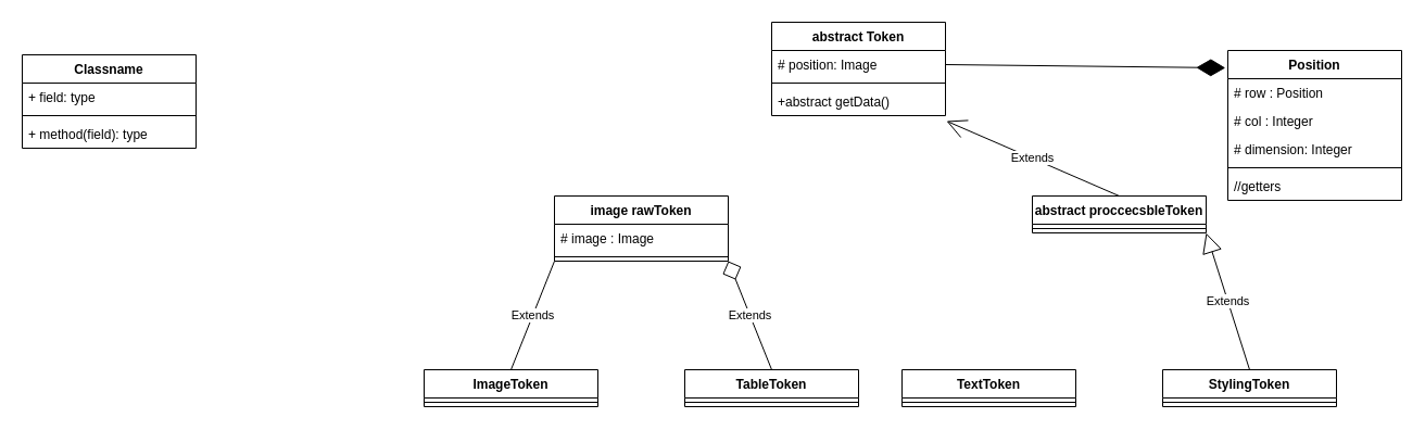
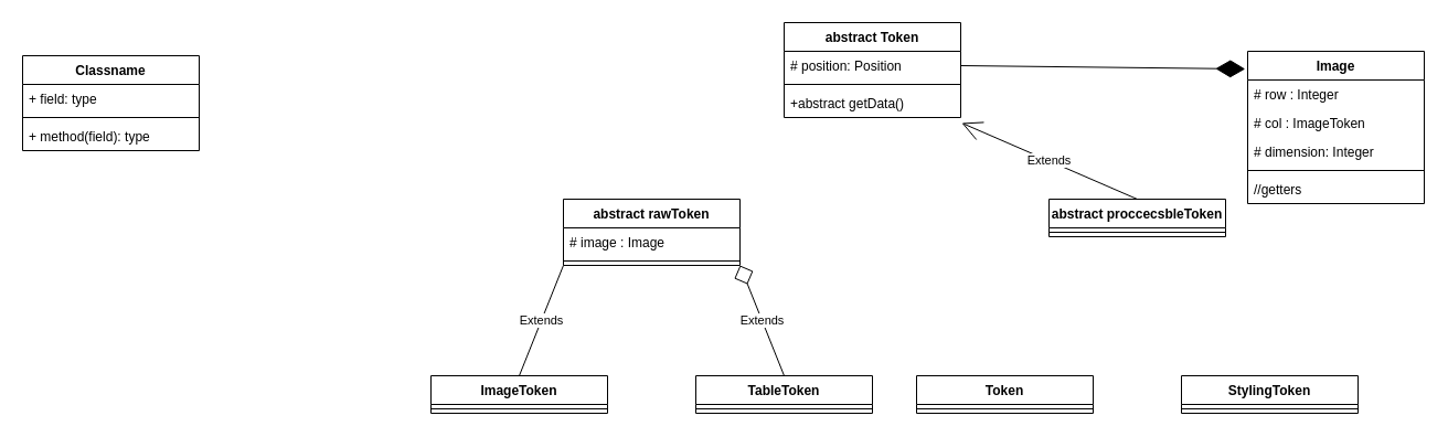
  <mxCell id="0" />
  <mxCell id="1" parent="0" />
- <mxCell id="2" value="image rawToken" style="swimlane;fontStyle=1;align=center;verticalAlign=top;childLayout=stackLayout;horizontal=1;startSize=26;horizontalStack=0;resizeParent=1;resizeParentMax=0;resizeLast=0;collapsible=1;marginBottom=0;" vertex="1" parent="1"><mxGeometry x="510" y="180" width="160" height="60" as="geometry" /></mxCell>
+ <mxCell id="2" value="abstract rawToken" style="swimlane;fontStyle=1;align=center;verticalAlign=top;childLayout=stackLayout;horizontal=1;startSize=26;horizontalStack=0;resizeParent=1;resizeParentMax=0;resizeLast=0;collapsible=1;marginBottom=0;" vertex="1" parent="1"><mxGeometry x="510" y="180" width="160" height="60" as="geometry" /></mxCell>
  <mxCell id="3" value="# image : Image" style="text;strokeColor=none;fillColor=none;align=left;verticalAlign=top;spacingLeft=4;spacingRight=4;overflow=hidden;rotatable=0;points=[[0,0.5],[1,0.5]];portConstraint=eastwest;" vertex="1" parent="2"><mxGeometry y="26" width="160" height="26" as="geometry" /></mxCell>
  <mxCell id="4" value="" style="line;strokeWidth=1;fillColor=none;align=left;verticalAlign=middle;spacingTop=-1;spacingLeft=3;spacingRight=3;rotatable=0;labelPosition=right;points=[];portConstraint=eastwest;" vertex="1" parent="2"><mxGeometry y="52" width="160" height="8" as="geometry" /></mxCell>
  <mxCell id="5" value="abstract Token" style="swimlane;fontStyle=1;align=center;verticalAlign=top;childLayout=stackLayout;horizontal=1;startSize=26;horizontalStack=0;resizeParent=1;resizeParentMax=0;resizeLast=0;collapsible=1;marginBottom=0;" vertex="1" parent="1"><mxGeometry x="710" width="160" height="86" as="geometry" y="20" /></mxCell>
- <mxCell id="6" value="# position: Image" style="text;strokeColor=none;fillColor=none;align=left;verticalAlign=top;spacingLeft=4;spacingRight=4;overflow=hidden;rotatable=0;points=[[0,0.5],[1,0.5]];portConstraint=eastwest;" vertex="1" parent="5"><mxGeometry y="26" width="160" height="26" as="geometry" /></mxCell>
+ <mxCell id="6" value="# position: Position" style="text;strokeColor=none;fillColor=none;align=left;verticalAlign=top;spacingLeft=4;spacingRight=4;overflow=hidden;rotatable=0;points=[[0,0.5],[1,0.5]];portConstraint=eastwest;" vertex="1" parent="5"><mxGeometry y="26" width="160" height="26" as="geometry" /></mxCell>
  <mxCell id="7" value="" style="line;strokeWidth=1;fillColor=none;align=left;verticalAlign=middle;spacingTop=-1;spacingLeft=3;spacingRight=3;rotatable=0;labelPosition=right;points=[];portConstraint=eastwest;" vertex="1" parent="5"><mxGeometry y="52" width="160" height="8" as="geometry" /></mxCell>
  <mxCell id="8" value="+abstract getData()" style="text;strokeColor=none;fillColor=none;align=left;verticalAlign=top;spacingLeft=4;spacingRight=4;overflow=hidden;rotatable=0;points=[[0,0.5],[1,0.5]];portConstraint=eastwest;" vertex="1" parent="5"><mxGeometry y="60" width="160" height="26" as="geometry" /></mxCell>
- <mxCell id="9" value="Position" style="swimlane;fontStyle=1;align=center;verticalAlign=top;childLayout=stackLayout;horizontal=1;startSize=26;horizontalStack=0;resizeParent=1;resizeParentMax=0;resizeLast=0;collapsible=1;marginBottom=0;" vertex="1" parent="1"><mxGeometry x="1130" y="46" width="160" height="138" as="geometry" /></mxCell>
- <mxCell id="10" value="# row : Position" style="text;strokeColor=none;fillColor=none;align=left;verticalAlign=top;spacingLeft=4;spacingRight=4;overflow=hidden;rotatable=0;points=[[0,0.5],[1,0.5]];portConstraint=eastwest;" vertex="1" parent="9"><mxGeometry y="26" width="160" height="26" as="geometry" /></mxCell>
- <mxCell id="11" value="# col : Integer" style="text;strokeColor=none;fillColor=none;align=left;verticalAlign=top;spacingLeft=4;spacingRight=4;overflow=hidden;rotatable=0;points=[[0,0.5],[1,0.5]];portConstraint=eastwest;" vertex="1" parent="9"><mxGeometry y="52" width="160" height="26" as="geometry" /></mxCell>
+ <mxCell id="9" value="Image" style="swimlane;fontStyle=1;align=center;verticalAlign=top;childLayout=stackLayout;horizontal=1;startSize=26;horizontalStack=0;resizeParent=1;resizeParentMax=0;resizeLast=0;collapsible=1;marginBottom=0;" vertex="1" parent="1"><mxGeometry x="1130" y="46" width="160" height="138" as="geometry" /></mxCell>
+ <mxCell id="10" value="# row : Integer" style="text;strokeColor=none;fillColor=none;align=left;verticalAlign=top;spacingLeft=4;spacingRight=4;overflow=hidden;rotatable=0;points=[[0,0.5],[1,0.5]];portConstraint=eastwest;" vertex="1" parent="9"><mxGeometry y="26" width="160" height="26" as="geometry" /></mxCell>
+ <mxCell id="11" value="# col : ImageToken" style="text;strokeColor=none;fillColor=none;align=left;verticalAlign=top;spacingLeft=4;spacingRight=4;overflow=hidden;rotatable=0;points=[[0,0.5],[1,0.5]];portConstraint=eastwest;" vertex="1" parent="9"><mxGeometry y="52" width="160" height="26" as="geometry" /></mxCell>
  <mxCell id="12" value="# dimension: Integer" style="text;strokeColor=none;fillColor=none;align=left;verticalAlign=top;spacingLeft=4;spacingRight=4;overflow=hidden;rotatable=0;points=[[0,0.5],[1,0.5]];portConstraint=eastwest;" vertex="1" parent="9"><mxGeometry y="78" width="160" height="26" as="geometry" /></mxCell>
  <mxCell id="13" value="" style="line;strokeWidth=1;fillColor=none;align=left;verticalAlign=middle;spacingTop=-1;spacingLeft=3;spacingRight=3;rotatable=0;labelPosition=right;points=[];portConstraint=eastwest;" vertex="1" parent="9"><mxGeometry y="104" width="160" height="8" as="geometry" /></mxCell>
  <mxCell id="14" value="//getters" style="text;strokeColor=none;fillColor=none;align=left;verticalAlign=top;spacingLeft=4;spacingRight=4;overflow=hidden;rotatable=0;points=[[0,0.5],[1,0.5]];portConstraint=eastwest;" vertex="1" parent="9"><mxGeometry y="112" width="160" height="26" as="geometry" /></mxCell>
  <mxCell id="15" value="Classname" style="swimlane;fontStyle=1;align=center;verticalAlign=top;childLayout=stackLayout;horizontal=1;startSize=26;horizontalStack=0;resizeParent=1;resizeParentMax=0;resizeLast=0;collapsible=1;marginBottom=0;" vertex="1" parent="1"><mxGeometry x="20" y="50" width="160" height="86" as="geometry" /></mxCell>
  <mxCell id="16" value="+ field: type" style="text;strokeColor=none;fillColor=none;align=left;verticalAlign=top;spacingLeft=4;spacingRight=4;overflow=hidden;rotatable=0;points=[[0,0.5],[1,0.5]];portConstraint=eastwest;" vertex="1" parent="15"><mxGeometry y="26" width="160" height="26" as="geometry" /></mxCell>
  <mxCell id="17" value="" style="line;strokeWidth=1;fillColor=none;align=left;verticalAlign=middle;spacingTop=-1;spacingLeft=3;spacingRight=3;rotatable=0;labelPosition=right;points=[];portConstraint=eastwest;" vertex="1" parent="15"><mxGeometry y="52" width="160" height="8" as="geometry" /></mxCell>
  <mxCell id="18" value="+ method(field): type" style="text;strokeColor=none;fillColor=none;align=left;verticalAlign=top;spacingLeft=4;spacingRight=4;overflow=hidden;rotatable=0;points=[[0,0.5],[1,0.5]];portConstraint=eastwest;" vertex="1" parent="15"><mxGeometry y="60" width="160" height="26" as="geometry" /></mxCell>
  <mxCell id="19" value="abstract proccecsbleToken" style="swimlane;fontStyle=1;align=center;verticalAlign=top;childLayout=stackLayout;horizontal=1;startSize=26;horizontalStack=0;resizeParent=1;resizeParentMax=0;resizeLast=0;collapsible=1;marginBottom=0;" vertex="1" parent="1"><mxGeometry x="950" y="180" width="160" height="34" as="geometry" /></mxCell>
  <mxCell id="20" value="" style="line;strokeWidth=1;fillColor=none;align=left;verticalAlign=middle;spacingTop=-1;spacingLeft=3;spacingRight=3;rotatable=0;labelPosition=right;points=[];portConstraint=eastwest;" vertex="1" parent="19"><mxGeometry y="26" width="160" height="8" as="geometry" /></mxCell>
  <mxCell id="21" value="ImageToken" style="swimlane;fontStyle=1;align=center;verticalAlign=top;childLayout=stackLayout;horizontal=1;startSize=26;horizontalStack=0;resizeParent=1;resizeParentMax=0;resizeLast=0;collapsible=1;marginBottom=0;" vertex="1" parent="1"><mxGeometry x="390" y="340" width="160" height="34" as="geometry" /></mxCell>
  <mxCell id="22" value="" style="line;strokeWidth=1;fillColor=none;align=left;verticalAlign=middle;spacingTop=-1;spacingLeft=3;spacingRight=3;rotatable=0;labelPosition=right;points=[];portConstraint=eastwest;" vertex="1" parent="21"><mxGeometry y="26" width="160" height="8" as="geometry" /></mxCell>
  <mxCell id="23" value="TableToken" style="swimlane;fontStyle=1;align=center;verticalAlign=top;childLayout=stackLayout;horizontal=1;startSize=26;horizontalStack=0;resizeParent=1;resizeParentMax=0;resizeLast=0;collapsible=1;marginBottom=0;" vertex="1" parent="1"><mxGeometry x="630" y="340" width="160" height="34" as="geometry" /></mxCell>
  <mxCell id="24" value="" style="line;strokeWidth=1;fillColor=none;align=left;verticalAlign=middle;spacingTop=-1;spacingLeft=3;spacingRight=3;rotatable=0;labelPosition=right;points=[];portConstraint=eastwest;" vertex="1" parent="23"><mxGeometry y="26" width="160" height="8" as="geometry" /></mxCell>
- <mxCell id="25" value="TextToken" style="swimlane;fontStyle=1;align=center;verticalAlign=top;childLayout=stackLayout;horizontal=1;startSize=26;horizontalStack=0;resizeParent=1;resizeParentMax=0;resizeLast=0;collapsible=1;marginBottom=0;" vertex="1" parent="1"><mxGeometry x="830" y="340" width="160" height="34" as="geometry" /></mxCell>
+ <mxCell id="25" value="Token" style="swimlane;fontStyle=1;align=center;verticalAlign=top;childLayout=stackLayout;horizontal=1;startSize=26;horizontalStack=0;resizeParent=1;resizeParentMax=0;resizeLast=0;collapsible=1;marginBottom=0;" vertex="1" parent="1"><mxGeometry x="830" y="340" width="160" height="34" as="geometry" /></mxCell>
  <mxCell id="26" value="" style="line;strokeWidth=1;fillColor=none;align=left;verticalAlign=middle;spacingTop=-1;spacingLeft=3;spacingRight=3;rotatable=0;labelPosition=right;points=[];portConstraint=eastwest;" vertex="1" parent="25"><mxGeometry y="26" width="160" height="8" as="geometry" /></mxCell>
  <mxCell id="27" value="StylingToken" style="swimlane;fontStyle=1;align=center;verticalAlign=top;childLayout=stackLayout;horizontal=1;startSize=26;horizontalStack=0;resizeParent=1;resizeParentMax=0;resizeLast=0;collapsible=1;marginBottom=0;" vertex="1" parent="1"><mxGeometry x="1070" y="340" width="160" height="34" as="geometry" /></mxCell>
  <mxCell id="28" value="" style="line;strokeWidth=1;fillColor=none;align=left;verticalAlign=middle;spacingTop=-1;spacingLeft=3;spacingRight=3;rotatable=0;labelPosition=right;points=[];portConstraint=eastwest;" vertex="1" parent="27"><mxGeometry y="26" width="160" height="8" as="geometry" /></mxCell>
  <mxCell id="29" value="Extends" style="endArrow=none;endSize=16;endFill=0;html=1;entryX=0;entryY=1;entryDx=0;entryDy=0;exitX=0.5;exitY=0;exitDx=0;exitDy=0;" edge="1" parent="1" source="21" target="2"><mxGeometry width="160" relative="1" as="geometry"><mxPoint x="470" y="320" as="sourcePoint" /><mxPoint x="509.52" y="265.324" as="targetPoint" /></mxGeometry></mxCell>
  <mxCell id="30" value="Extends" style="endArrow=diamond;endSize=16;endFill=0;html=1;exitX=0.5;exitY=0;exitDx=0;exitDy=0;entryX=1;entryY=1;entryDx=0;entryDy=0;" edge="1" parent="1" source="23" target="2"><mxGeometry width="160" relative="1" as="geometry"><mxPoint x="610" y="200" as="sourcePoint" /><mxPoint x="672.08" y="266.988" as="targetPoint" /></mxGeometry></mxCell>
- <mxCell id="31" value="Extends" style="endArrow=block;endSize=16;endFill=0;html=1;exitX=0.5;exitY=0;exitDx=0;exitDy=0;entryX=1;entryY=1;entryDx=0;entryDy=0;" edge="1" parent="1" source="27" target="19"><mxGeometry width="160" relative="1" as="geometry"><mxPoint x="730" y="360" as="sourcePoint" /><mxPoint x="1106.96" y="266.156" as="targetPoint" /></mxGeometry></mxCell>
  <mxCell id="32" value="Extends" style="endArrow=open;endSize=16;endFill=0;html=1;exitX=0.5;exitY=0;exitDx=0;exitDy=0;entryX=1.006;entryY=1.192;entryDx=0;entryDy=0;entryPerimeter=0;" edge="1" parent="1" source="19" target="8"><mxGeometry width="160" relative="1" as="geometry"><mxPoint x="740" y="370" as="sourcePoint" /><mxPoint x="868.72" y="136.16" as="targetPoint" /></mxGeometry></mxCell>
  <mxCell id="33" value="" style="endArrow=diamondThin;endFill=1;endSize=24;html=1;entryX=-0.014;entryY=0.116;entryDx=0;entryDy=0;entryPerimeter=0;exitX=1;exitY=0.5;exitDx=0;exitDy=0;" edge="1" parent="1" source="6" target="9"><mxGeometry width="160" relative="1" as="geometry"><mxPoint x="730" y="210" as="sourcePoint" /><mxPoint x="890" y="210" as="targetPoint" /></mxGeometry></mxCell>
